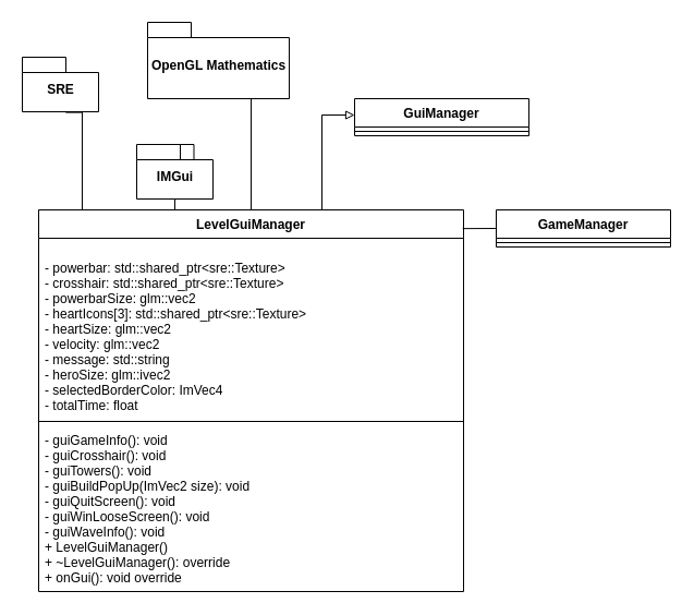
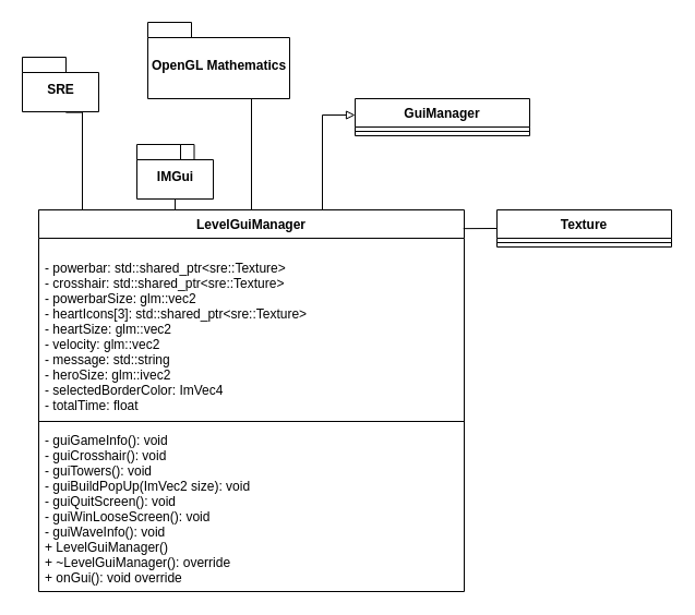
  <mxCell id="0" />
  <mxCell id="1" parent="0" />
  <mxCell id="2" style="edgeStyle=orthogonalEdgeStyle;rounded=0;orthogonalLoop=1;jettySize=auto;html=1;entryX=0.569;entryY=1.012;entryDx=0;entryDy=0;entryPerimeter=0;endArrow=none;endFill=0;exitX=0;exitY=0;exitDx=0;exitDy=0;" parent="1" source="5" target="3" edge="1"><mxGeometry relative="1" as="geometry"><mxPoint x="65" y="142" as="sourcePoint" /><Array as="points"><mxPoint x="75" y="192" /></Array></mxGeometry></mxCell>
  <mxCell id="3" value="SRE" style="shape=folder;fontStyle=1;spacingTop=10;tabWidth=40;tabHeight=14;tabPosition=left;html=1;" parent="1" vertex="1"><mxGeometry x="20" y="52" width="70" height="50" as="geometry" /></mxCell>
  <mxCell id="4" style="edgeStyle=orthogonalEdgeStyle;rounded=0;orthogonalLoop=1;jettySize=auto;html=1;exitX=0.75;exitY=0;exitDx=0;exitDy=0;endArrow=block;endFill=0;entryX=0;entryY=0.5;entryDx=0;entryDy=0;" parent="1" source="5" edge="1"><mxGeometry relative="1" as="geometry"><mxPoint x="325" y="105" as="targetPoint" /><Array as="points"><mxPoint x="295" y="192" /><mxPoint x="295" y="105" /></Array></mxGeometry></mxCell>
  <mxCell id="5" value="LevelGuiManager" style="swimlane;fontStyle=1;align=center;verticalAlign=top;childLayout=stackLayout;horizontal=1;startSize=26;horizontalStack=0;resizeParent=1;resizeParentMax=0;resizeLast=0;collapsible=1;marginBottom=0;" parent="1" vertex="1"><mxGeometry x="35" y="192" width="390" height="350" as="geometry" /></mxCell>
  <mxCell id="6" value="&#10;- powerbar: std::shared_ptr&lt;sre::Texture&gt; &#10;- crosshair: std::shared_ptr&lt;sre::Texture&gt; &#10;- powerbarSize: glm::vec2 &#10;- heartIcons[3]: std::shared_ptr&lt;sre::Texture&gt;&#10;- heartSize: glm::vec2 &#10;- velocity: glm::vec2 &#10;- message: std::string&#10;- heroSize: glm::ivec2&#10;- selectedBorderColor: ImVec4 &#10;- totalTime: float " style="text;strokeColor=none;fillColor=none;align=left;verticalAlign=top;spacingLeft=4;spacingRight=4;overflow=hidden;rotatable=0;points=[[0,0.5],[1,0.5]];portConstraint=eastwest;" parent="5" vertex="1"><mxGeometry y="26" width="390" height="164" as="geometry" /></mxCell>
  <mxCell id="7" value="" style="line;strokeWidth=1;fillColor=none;align=left;verticalAlign=middle;spacingTop=-1;spacingLeft=3;spacingRight=3;rotatable=0;labelPosition=right;points=[];portConstraint=eastwest;" parent="5" vertex="1"><mxGeometry y="190" width="390" height="8" as="geometry" /></mxCell>
  <mxCell id="8" value="- guiGameInfo(): void &#10;- guiCrosshair(): void &#10;- guiTowers(): void &#10;- guiBuildPopUp(ImVec2 size): void&#10;- guiQuitScreen(): void&#10;- guiWinLooseScreen(): void&#10;- guiWaveInfo(): void&#10;+ LevelGuiManager()&#10;+ ~LevelGuiManager(): override&#10;+ onGui(): void override" style="text;strokeColor=none;fillColor=none;align=left;verticalAlign=top;spacingLeft=4;spacingRight=4;overflow=hidden;rotatable=0;points=[[0,0.5],[1,0.5]];portConstraint=eastwest;" parent="5" vertex="1"><mxGeometry y="198" width="390" height="152" as="geometry" /></mxCell>
- <mxCell id="9" value="GameManager" style="swimlane;fontStyle=1;align=center;verticalAlign=top;childLayout=stackLayout;horizontal=1;startSize=26;horizontalStack=0;resizeParent=1;resizeParentMax=0;resizeLast=0;collapsible=1;marginBottom=0;" parent="1" vertex="1"><mxGeometry x="455" y="192" width="160" height="34" as="geometry" /></mxCell>
+ <mxCell id="9" value="Texture" style="swimlane;fontStyle=1;align=center;verticalAlign=top;childLayout=stackLayout;horizontal=1;startSize=26;horizontalStack=0;resizeParent=1;resizeParentMax=0;resizeLast=0;collapsible=1;marginBottom=0;" parent="1" vertex="1"><mxGeometry x="455" y="192" width="160" height="34" as="geometry" /></mxCell>
  <mxCell id="10" value="" style="line;strokeWidth=1;fillColor=none;align=left;verticalAlign=middle;spacingTop=-1;spacingLeft=3;spacingRight=3;rotatable=0;labelPosition=right;points=[];portConstraint=eastwest;" parent="9" vertex="1"><mxGeometry y="26" width="160" height="8" as="geometry" /></mxCell>
  <mxCell id="11" style="edgeStyle=orthogonalEdgeStyle;rounded=0;orthogonalLoop=1;jettySize=auto;html=1;exitX=0.75;exitY=1;exitDx=0;exitDy=0;exitPerimeter=0;entryX=0.25;entryY=0;entryDx=0;entryDy=0;endArrow=none;endFill=0;" parent="1" source="12" target="5" edge="1"><mxGeometry relative="1" as="geometry"><Array as="points"><mxPoint x="178" y="132" /><mxPoint x="160" y="132" /><mxPoint x="160" y="192" /></Array></mxGeometry></mxCell>
  <mxCell id="12" value="IMGui" style="shape=folder;fontStyle=1;spacingTop=10;tabWidth=40;tabHeight=14;tabPosition=left;html=1;" parent="1" vertex="1"><mxGeometry x="125" y="132" width="70" height="50" as="geometry" /></mxCell>
  <mxCell id="13" style="edgeStyle=orthogonalEdgeStyle;rounded=0;orthogonalLoop=1;jettySize=auto;html=1;exitX=0.75;exitY=1;exitDx=0;exitDy=0;exitPerimeter=0;entryX=0.5;entryY=0;entryDx=0;entryDy=0;endArrow=none;endFill=0;" parent="1" source="14" target="5" edge="1"><mxGeometry relative="1" as="geometry"><Array as="points"><mxPoint x="230" y="82" /></Array></mxGeometry></mxCell>
  <mxCell id="14" value="OpenGL Mathematics" style="shape=folder;fontStyle=1;spacingTop=10;tabWidth=40;tabHeight=14;tabPosition=left;html=1;" parent="1" vertex="1"><mxGeometry x="135" y="20" width="130" height="70" as="geometry" /></mxCell>
  <mxCell id="15" value="GuiManager" style="swimlane;fontStyle=1;align=center;verticalAlign=top;childLayout=stackLayout;horizontal=1;startSize=26;horizontalStack=0;resizeParent=1;resizeParentMax=0;resizeLast=0;collapsible=1;marginBottom=0;" vertex="1" parent="1"><mxGeometry x="325" y="90" width="160" height="34" as="geometry" /></mxCell>
  <mxCell id="16" value="" style="line;strokeWidth=1;fillColor=none;align=left;verticalAlign=middle;spacingTop=-1;spacingLeft=3;spacingRight=3;rotatable=0;labelPosition=right;points=[];portConstraint=eastwest;" vertex="1" parent="15"><mxGeometry y="26" width="160" height="8" as="geometry" /></mxCell>
  <mxCell id="17" value="" style="endArrow=none;html=1;exitX=0.998;exitY=0.049;exitDx=0;exitDy=0;exitPerimeter=0;entryX=0;entryY=0.5;entryDx=0;entryDy=0;" edge="1" parent="1" source="5" target="9"><mxGeometry width="50" height="50" relative="1" as="geometry"><mxPoint x="535" y="272" as="sourcePoint" /><mxPoint x="585" y="222" as="targetPoint" /></mxGeometry></mxCell>
